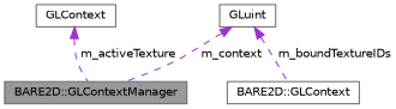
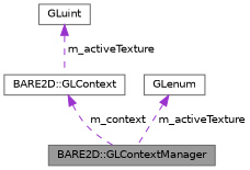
  digraph {
    node [color=gray40 fillcolor=white fontname=Helvetica fontsize=10 shape=box style=filled]
    edge [color=darkorchid3 dir=back fontname=Helvetica fontsize=10 labelfontname=Helvetica labelfontsize=10 style=dashed]
    n1 [fillcolor=grey60 fontcolor=black height=0.2 label="BARE2D::GLContextManager" width=0.4]
    n2 [height=0.2 label="BARE2D::GLContext" width=0.4]
-   n3 [height=0.2 label=GLContext width=0.4]
+   n3 [height=0.2 label=GLenum width=0.4]
    n4 [height=0.2 label=GLuint width=0.4]
-   n4 -> n1 [label=" m_context"]
+   n2 -> n1 [label=" m_context"]
    n3 -> n1 [label=" m_activeTexture"]
-   n4 -> n2 [label=" m_boundTextureIDs"]
+   n4 -> n2 [label=" m_activeTexture"]
  }
